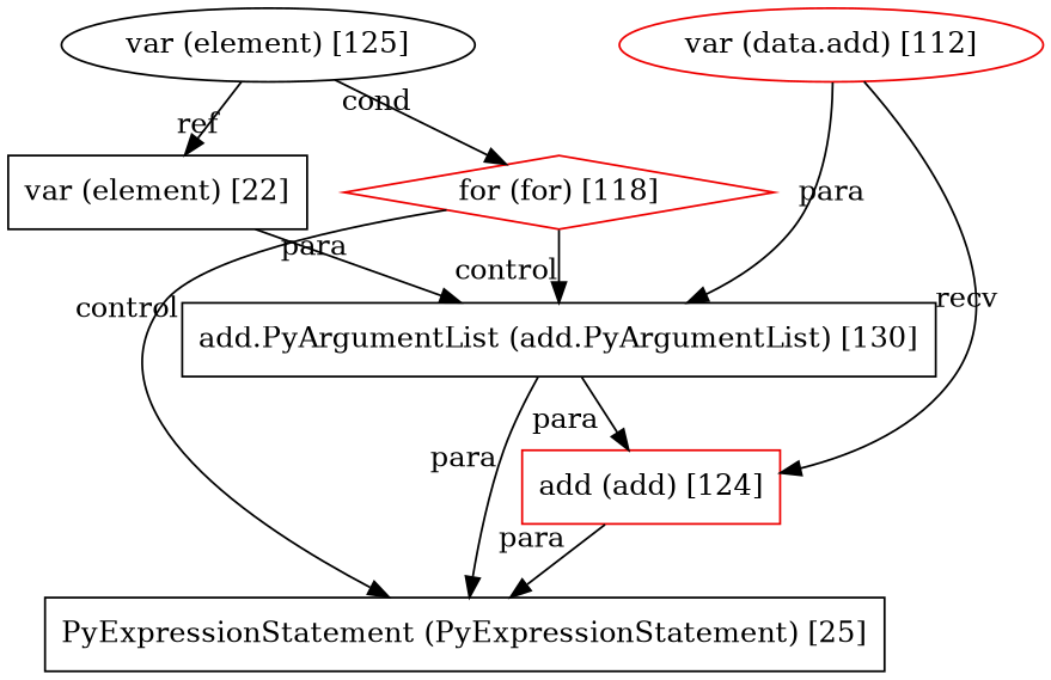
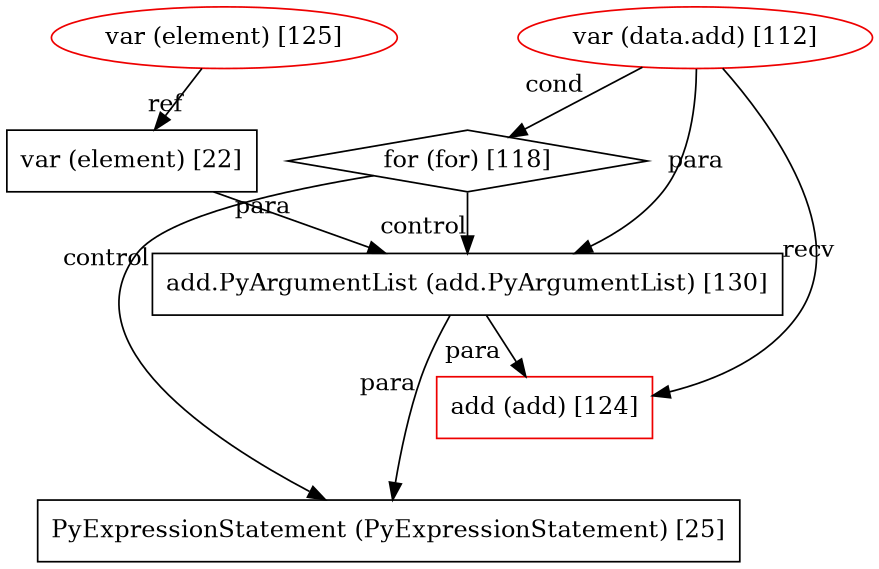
  digraph {
    node [color=red2 shape=box]
    edge [from_closure=false xlabel=para]
    n1 [label="add (add) [124]"]
    n2 [color=null label="PyExpressionStatement (PyExpressionStatement) [25]" metadata=hanger shape=null]
-   n3 [label="for (for) [118]" shape=diamond]
+   n3 [color=null label="for (for) [118]" shape=diamond]
    n4 [color=null label="add.PyArgumentList (add.PyArgumentList) [130]"]
    n5 [label="var (data.add) [112]" shape=ellipse]
-   n6 [color=null label="var (element) [125]" shape=ellipse]
+   n6 [label="var (element) [125]" shape=ellipse]
    n7 [color=null label="var (element) [22]" metadata=hanger shape=null]
-   n1 -> n2
    n3 -> n2 [xlabel=control]
    n3 -> n4 [xlabel=control]
    n4 -> n1
    n4 -> n2 [from_closure=true]
    n5 -> n1 [xlabel=recv]
    n5 -> n4
-   n6 -> n3 [xlabel=cond]
+   n5 -> n3 [xlabel=cond]
    n6 -> n7 [xlabel=ref]
    n7 -> n4
  }
